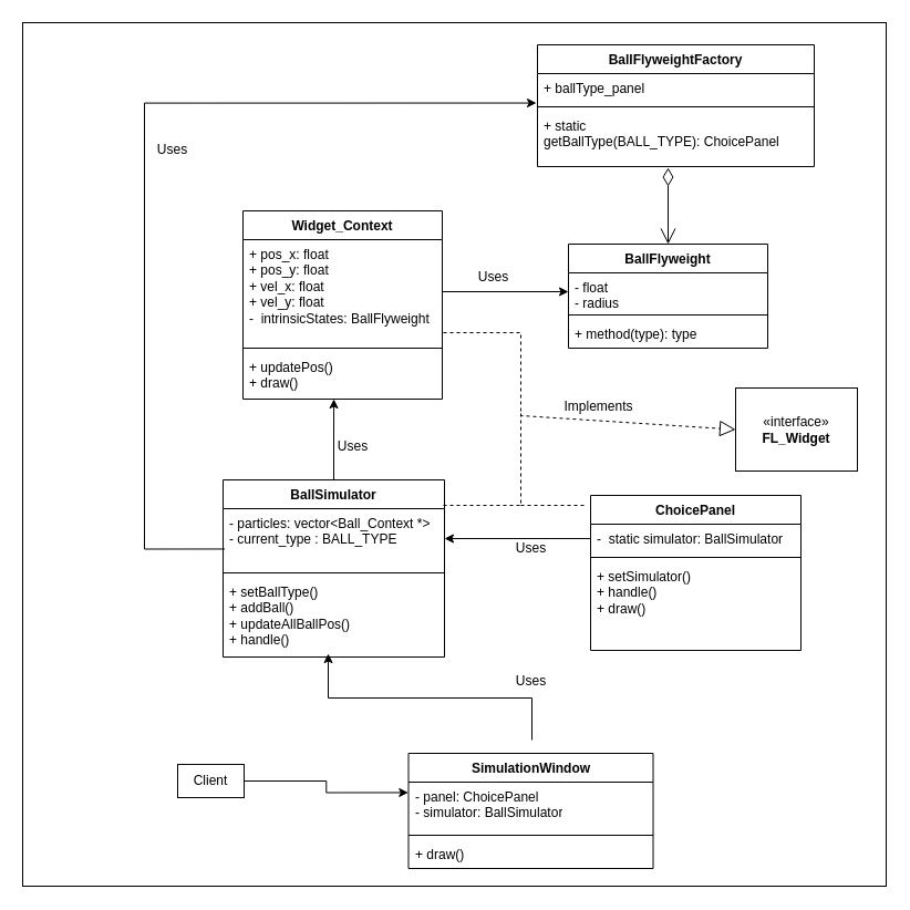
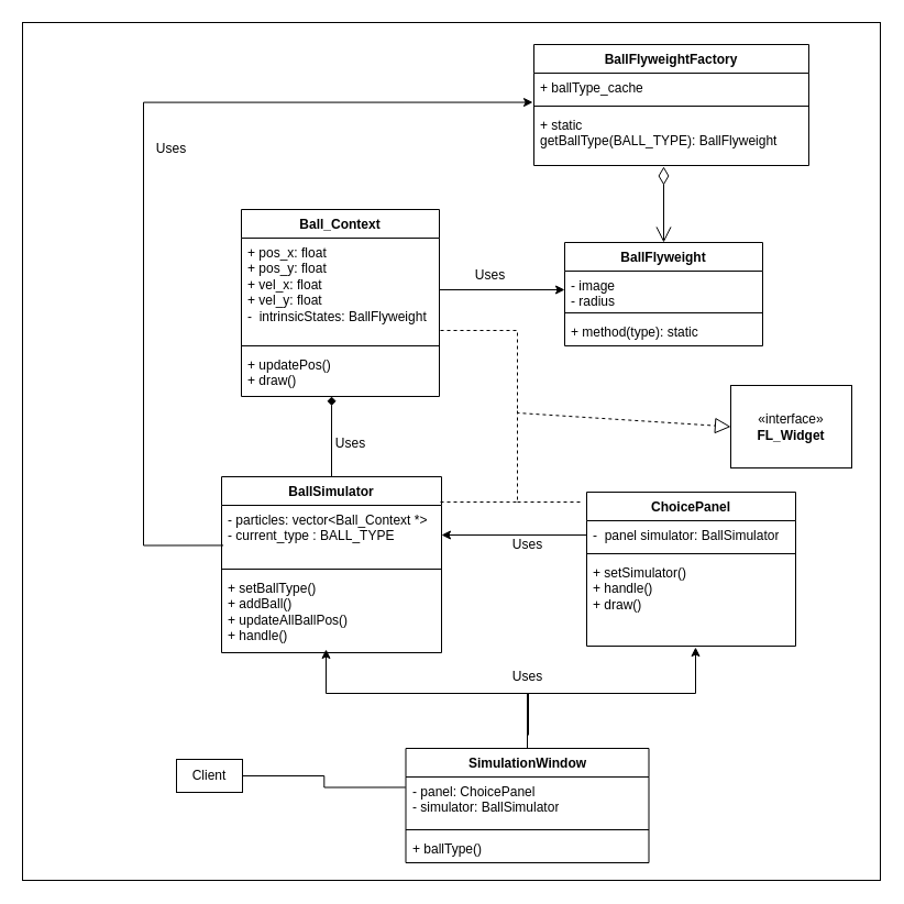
  <mxCell id="0" />
  <mxCell id="1" parent="0" />
  <mxCell id="2" value="" style="whiteSpace=wrap;html=1;aspect=fixed;" parent="1" vertex="1"><mxGeometry x="20" y="20" width="780" height="780" as="geometry" /></mxCell>
  <mxCell id="3" value="BallFlyweight" style="swimlane;fontStyle=1;align=center;verticalAlign=top;childLayout=stackLayout;horizontal=1;startSize=26;horizontalStack=0;resizeParent=1;resizeParentMax=0;resizeLast=0;collapsible=1;marginBottom=0;whiteSpace=wrap;html=1;" parent="1" vertex="1"><mxGeometry x="513" y="220" width="180" height="94" as="geometry" /></mxCell>
- <mxCell id="4" value="- float&lt;br&gt;- radius" style="text;strokeColor=none;fillColor=none;align=left;verticalAlign=top;spacingLeft=4;spacingRight=4;overflow=hidden;rotatable=0;points=[[0,0.5],[1,0.5]];portConstraint=eastwest;whiteSpace=wrap;html=1;" parent="3" vertex="1"><mxGeometry y="26" width="180" height="34" as="geometry" /></mxCell>
+ <mxCell id="4" value="- image&lt;br&gt;- radius" style="text;strokeColor=none;fillColor=none;align=left;verticalAlign=top;spacingLeft=4;spacingRight=4;overflow=hidden;rotatable=0;points=[[0,0.5],[1,0.5]];portConstraint=eastwest;whiteSpace=wrap;html=1;" parent="3" vertex="1"><mxGeometry y="26" width="180" height="34" as="geometry" /></mxCell>
  <mxCell id="5" value="" style="line;strokeWidth=1;fillColor=none;align=left;verticalAlign=middle;spacingTop=-1;spacingLeft=3;spacingRight=3;rotatable=0;labelPosition=right;points=[];portConstraint=eastwest;strokeColor=inherit;" parent="3" vertex="1"><mxGeometry y="60" width="180" height="8" as="geometry" /></mxCell>
- <mxCell id="6" value="+ method(type): type" style="text;strokeColor=none;fillColor=none;align=left;verticalAlign=top;spacingLeft=4;spacingRight=4;overflow=hidden;rotatable=0;points=[[0,0.5],[1,0.5]];portConstraint=eastwest;whiteSpace=wrap;html=1;" parent="3" vertex="1"><mxGeometry y="68" width="180" height="26" as="geometry" /></mxCell>
+ <mxCell id="6" value="+ method(type): static" style="text;strokeColor=none;fillColor=none;align=left;verticalAlign=top;spacingLeft=4;spacingRight=4;overflow=hidden;rotatable=0;points=[[0,0.5],[1,0.5]];portConstraint=eastwest;whiteSpace=wrap;html=1;" parent="3" vertex="1"><mxGeometry y="68" width="180" height="26" as="geometry" /></mxCell>
  <mxCell id="7" value="BallFlyweightFactory" style="swimlane;fontStyle=1;align=center;verticalAlign=top;childLayout=stackLayout;horizontal=1;startSize=26;horizontalStack=0;resizeParent=1;resizeParentMax=0;resizeLast=0;collapsible=1;marginBottom=0;whiteSpace=wrap;html=1;" parent="1" vertex="1"><mxGeometry x="485" y="40" width="250" height="110" as="geometry" /></mxCell>
- <mxCell id="8" value="+&amp;nbsp;ballType_panel" style="text;strokeColor=none;fillColor=none;align=left;verticalAlign=top;spacingLeft=4;spacingRight=4;overflow=hidden;rotatable=0;points=[[0,0.5],[1,0.5]];portConstraint=eastwest;whiteSpace=wrap;html=1;" parent="7" vertex="1"><mxGeometry y="26" width="250" height="26" as="geometry" /></mxCell>
+ <mxCell id="8" value="+&amp;nbsp;ballType_cache" style="text;strokeColor=none;fillColor=none;align=left;verticalAlign=top;spacingLeft=4;spacingRight=4;overflow=hidden;rotatable=0;points=[[0,0.5],[1,0.5]];portConstraint=eastwest;whiteSpace=wrap;html=1;" parent="7" vertex="1"><mxGeometry y="26" width="250" height="26" as="geometry" /></mxCell>
  <mxCell id="9" value="" style="line;strokeWidth=1;fillColor=none;align=left;verticalAlign=middle;spacingTop=-1;spacingLeft=3;spacingRight=3;rotatable=0;labelPosition=right;points=[];portConstraint=eastwest;strokeColor=inherit;" parent="7" vertex="1"><mxGeometry y="52" width="250" height="8" as="geometry" /></mxCell>
- <mxCell id="10" value="+ static getBallType(BALL_TYPE):&amp;nbsp;ChoicePanel" style="text;strokeColor=none;fillColor=none;align=left;verticalAlign=top;spacingLeft=4;spacingRight=4;overflow=hidden;rotatable=0;points=[[0,0.5],[1,0.5]];portConstraint=eastwest;whiteSpace=wrap;html=1;" parent="7" vertex="1"><mxGeometry y="60" width="250" height="50" as="geometry" /></mxCell>
+ <mxCell id="10" value="+ static getBallType(BALL_TYPE):&amp;nbsp;BallFlyweight" style="text;strokeColor=none;fillColor=none;align=left;verticalAlign=top;spacingLeft=4;spacingRight=4;overflow=hidden;rotatable=0;points=[[0,0.5],[1,0.5]];portConstraint=eastwest;whiteSpace=wrap;html=1;" parent="7" vertex="1"><mxGeometry y="60" width="250" height="50" as="geometry" /></mxCell>
  <mxCell id="11" value="" style="endArrow=open;html=1;endSize=12;startArrow=diamondThin;startSize=14;startFill=0;edgeStyle=orthogonalEdgeStyle;align=left;verticalAlign=bottom;rounded=0;entryX=0.5;entryY=0;entryDx=0;entryDy=0;exitX=0.472;exitY=1.02;exitDx=0;exitDy=0;exitPerimeter=0;" parent="1" source="10" target="3" edge="1"><mxGeometry x="-1" y="3" relative="1" as="geometry"><mxPoint x="608" y="160" as="sourcePoint" /><mxPoint x="608" y="210" as="targetPoint" /></mxGeometry></mxCell>
- <mxCell id="12" value="Widget_Context" style="swimlane;fontStyle=1;align=center;verticalAlign=top;childLayout=stackLayout;horizontal=1;startSize=26;horizontalStack=0;resizeParent=1;resizeParentMax=0;resizeLast=0;collapsible=1;marginBottom=0;whiteSpace=wrap;html=1;" parent="1" vertex="1"><mxGeometry x="219" y="190" width="180" height="170" as="geometry" /></mxCell>
+ <mxCell id="12" value="Ball_Context" style="swimlane;fontStyle=1;align=center;verticalAlign=top;childLayout=stackLayout;horizontal=1;startSize=26;horizontalStack=0;resizeParent=1;resizeParentMax=0;resizeLast=0;collapsible=1;marginBottom=0;whiteSpace=wrap;html=1;" parent="1" vertex="1"><mxGeometry x="219" y="190" width="180" height="170" as="geometry" /></mxCell>
  <mxCell id="13" value="+ pos_x: float&lt;br&gt;+ pos_y: float&lt;br&gt;+ vel_x: float&lt;br&gt;+ vel_y: float&lt;br&gt;-&amp;nbsp; intrinsicStates:&amp;nbsp;BallFlyweight" style="text;strokeColor=none;fillColor=none;align=left;verticalAlign=top;spacingLeft=4;spacingRight=4;overflow=hidden;rotatable=0;points=[[0,0.5],[1,0.5]];portConstraint=eastwest;whiteSpace=wrap;html=1;" parent="12" vertex="1"><mxGeometry y="26" width="180" height="94" as="geometry" /></mxCell>
  <mxCell id="14" value="" style="line;strokeWidth=1;fillColor=none;align=left;verticalAlign=middle;spacingTop=-1;spacingLeft=3;spacingRight=3;rotatable=0;labelPosition=right;points=[];portConstraint=eastwest;strokeColor=inherit;" parent="12" vertex="1"><mxGeometry y="120" width="180" height="8" as="geometry" /></mxCell>
  <mxCell id="15" value="+ updatePos&lt;span style=&quot;background-color: initial;&quot;&gt;()&lt;br&gt;+ draw()&lt;br&gt;&lt;/span&gt;" style="text;strokeColor=none;fillColor=none;align=left;verticalAlign=top;spacingLeft=4;spacingRight=4;overflow=hidden;rotatable=0;points=[[0,0.5],[1,0.5]];portConstraint=eastwest;whiteSpace=wrap;html=1;" parent="12" vertex="1"><mxGeometry y="128" width="180" height="42" as="geometry" /></mxCell>
  <mxCell id="16" style="edgeStyle=orthogonalEdgeStyle;rounded=0;orthogonalLoop=1;jettySize=auto;html=1;entryX=0;entryY=0.5;entryDx=0;entryDy=0;" parent="1" source="13" target="4" edge="1"><mxGeometry relative="1" as="geometry"><mxPoint x="490" y="290" as="targetPoint" /></mxGeometry></mxCell>
  <mxCell id="17" value="BallSimulator" style="swimlane;fontStyle=1;align=center;verticalAlign=top;childLayout=stackLayout;horizontal=1;startSize=26;horizontalStack=0;resizeParent=1;resizeParentMax=0;resizeLast=0;collapsible=1;marginBottom=0;whiteSpace=wrap;html=1;" parent="1" vertex="1"><mxGeometry x="201" y="433" width="200" height="160" as="geometry" /></mxCell>
  <mxCell id="18" value="- particles:&amp;nbsp;vector&amp;lt;Ball_Context *&amp;gt;&lt;br&gt;- current_type : BALL_TYPE" style="text;strokeColor=none;fillColor=none;align=left;verticalAlign=top;spacingLeft=4;spacingRight=4;overflow=hidden;rotatable=0;points=[[0,0.5],[1,0.5]];portConstraint=eastwest;whiteSpace=wrap;html=1;" parent="17" vertex="1"><mxGeometry y="26" width="200" height="54" as="geometry" /></mxCell>
  <mxCell id="19" value="" style="line;strokeWidth=1;fillColor=none;align=left;verticalAlign=middle;spacingTop=-1;spacingLeft=3;spacingRight=3;rotatable=0;labelPosition=right;points=[];portConstraint=eastwest;strokeColor=inherit;" parent="17" vertex="1"><mxGeometry y="80" width="200" height="8" as="geometry" /></mxCell>
  <mxCell id="20" value="+ setBallType&lt;span style=&quot;background-color: initial;&quot;&gt;()&lt;/span&gt;&lt;br&gt;+ addBall()&lt;br&gt;+ updateAllBallPos()&lt;br&gt;+ handle()&lt;br&gt;&lt;div&gt;&lt;br&gt;&lt;/div&gt;" style="text;strokeColor=none;fillColor=none;align=left;verticalAlign=top;spacingLeft=4;spacingRight=4;overflow=hidden;rotatable=0;points=[[0,0.5],[1,0.5]];portConstraint=eastwest;whiteSpace=wrap;html=1;" parent="17" vertex="1"><mxGeometry y="88" width="200" height="72" as="geometry" /></mxCell>
- <mxCell id="21" style="edgeStyle=orthogonalEdgeStyle;rounded=0;orthogonalLoop=1;jettySize=auto;html=1;entryX=0.456;entryY=1;entryDx=0;entryDy=0;entryPerimeter=0;" parent="1" source="17" target="15" edge="1"><mxGeometry relative="1" as="geometry" /></mxCell>
+ <mxCell id="21" style="edgeStyle=orthogonalEdgeStyle;rounded=0;orthogonalLoop=1;jettySize=auto;html=1;entryX=0.456;entryY=1;entryDx=0;entryDy=0;entryPerimeter=0;endArrow=diamond;" parent="1" source="17" target="15" edge="1"><mxGeometry relative="1" as="geometry" /></mxCell>
  <mxCell id="22" value="ChoicePanel" style="swimlane;fontStyle=1;align=center;verticalAlign=top;childLayout=stackLayout;horizontal=1;startSize=26;horizontalStack=0;resizeParent=1;resizeParentMax=0;resizeLast=0;collapsible=1;marginBottom=0;whiteSpace=wrap;html=1;" parent="1" vertex="1"><mxGeometry x="533" y="447" width="190" height="140" as="geometry" /></mxCell>
- <mxCell id="23" value="-&amp;nbsp; static simulator: BallSimulator" style="text;strokeColor=none;fillColor=none;align=left;verticalAlign=top;spacingLeft=4;spacingRight=4;overflow=hidden;rotatable=0;points=[[0,0.5],[1,0.5]];portConstraint=eastwest;whiteSpace=wrap;html=1;" parent="22" vertex="1"><mxGeometry y="26" width="190" height="26" as="geometry" /></mxCell>
+ <mxCell id="23" value="-&amp;nbsp; panel simulator: BallSimulator" style="text;strokeColor=none;fillColor=none;align=left;verticalAlign=top;spacingLeft=4;spacingRight=4;overflow=hidden;rotatable=0;points=[[0,0.5],[1,0.5]];portConstraint=eastwest;whiteSpace=wrap;html=1;" parent="22" vertex="1"><mxGeometry y="26" width="190" height="26" as="geometry" /></mxCell>
  <mxCell id="24" value="" style="line;strokeWidth=1;fillColor=none;align=left;verticalAlign=middle;spacingTop=-1;spacingLeft=3;spacingRight=3;rotatable=0;labelPosition=right;points=[];portConstraint=eastwest;strokeColor=inherit;" parent="22" vertex="1"><mxGeometry y="52" width="190" height="8" as="geometry" /></mxCell>
  <mxCell id="25" value="+&amp;nbsp;setSimulator()&lt;br&gt;+ handle()&lt;br&gt;+ draw()" style="text;strokeColor=none;fillColor=none;align=left;verticalAlign=top;spacingLeft=4;spacingRight=4;overflow=hidden;rotatable=0;points=[[0,0.5],[1,0.5]];portConstraint=eastwest;whiteSpace=wrap;html=1;" parent="22" vertex="1"><mxGeometry y="60" width="190" height="80" as="geometry" /></mxCell>
  <mxCell id="26" style="edgeStyle=orthogonalEdgeStyle;rounded=0;orthogonalLoop=1;jettySize=auto;html=1;entryX=1;entryY=0.5;entryDx=0;entryDy=0;" parent="1" source="23" target="18" edge="1"><mxGeometry relative="1" as="geometry" /></mxCell>
  <mxCell id="27" value="SimulationWindow" style="swimlane;fontStyle=1;align=center;verticalAlign=top;childLayout=stackLayout;horizontal=1;startSize=26;horizontalStack=0;resizeParent=1;resizeParentMax=0;resizeLast=0;collapsible=1;marginBottom=0;whiteSpace=wrap;html=1;" parent="1" vertex="1"><mxGeometry x="368.5" y="680" width="221" height="104" as="geometry" /></mxCell>
  <mxCell id="28" value="- panel: ChoicePanel&lt;br&gt;- simulator: BallSimulator" style="text;strokeColor=none;fillColor=none;align=left;verticalAlign=top;spacingLeft=4;spacingRight=4;overflow=hidden;rotatable=0;points=[[0,0.5],[1,0.5]];portConstraint=eastwest;whiteSpace=wrap;html=1;" parent="27" vertex="1"><mxGeometry y="26" width="221" height="44" as="geometry" /></mxCell>
  <mxCell id="29" value="" style="line;strokeWidth=1;fillColor=none;align=left;verticalAlign=middle;spacingTop=-1;spacingLeft=3;spacingRight=3;rotatable=0;labelPosition=right;points=[];portConstraint=eastwest;strokeColor=inherit;" parent="27" vertex="1"><mxGeometry y="70" width="221" height="8" as="geometry" /></mxCell>
- <mxCell id="30" value="+ draw()" style="text;strokeColor=none;fillColor=none;align=left;verticalAlign=top;spacingLeft=4;spacingRight=4;overflow=hidden;rotatable=0;points=[[0,0.5],[1,0.5]];portConstraint=eastwest;whiteSpace=wrap;html=1;" parent="27" vertex="1"><mxGeometry y="78" width="221" height="26" as="geometry" /></mxCell>
+ <mxCell id="30" value="+ ballType()" style="text;strokeColor=none;fillColor=none;align=left;verticalAlign=top;spacingLeft=4;spacingRight=4;overflow=hidden;rotatable=0;points=[[0,0.5],[1,0.5]];portConstraint=eastwest;whiteSpace=wrap;html=1;" parent="27" vertex="1"><mxGeometry y="78" width="221" height="26" as="geometry" /></mxCell>
  <mxCell id="31" style="edgeStyle=orthogonalEdgeStyle;rounded=0;orthogonalLoop=1;jettySize=auto;html=1;entryX=0.475;entryY=0.986;entryDx=0;entryDy=0;entryPerimeter=0;" parent="1" edge="1"><mxGeometry relative="1" as="geometry"><mxPoint x="480" y="668" as="sourcePoint" /><mxPoint x="296" y="589.992" as="targetPoint" /><Array as="points"><mxPoint x="480" y="630" /><mxPoint x="296" y="630" /></Array></mxGeometry></mxCell>
+ <mxCell id="32" style="edgeStyle=orthogonalEdgeStyle;rounded=0;orthogonalLoop=1;jettySize=auto;html=1;entryX=0.521;entryY=1.013;entryDx=0;entryDy=0;entryPerimeter=0;" parent="1" source="27" target="25" edge="1"><mxGeometry relative="1" as="geometry"><Array as="points"><mxPoint x="479" y="630" /><mxPoint x="632" y="630" /></Array></mxGeometry></mxCell>
  <mxCell id="33" value="«interface»&lt;br&gt;&lt;b&gt;FL_Widget&lt;/b&gt;" style="html=1;whiteSpace=wrap;" parent="1" vertex="1"><mxGeometry x="664" y="350" width="110" height="75" as="geometry" /></mxCell>
  <mxCell id="34" value="" style="endArrow=block;dashed=1;endFill=0;endSize=12;html=1;rounded=0;entryX=0;entryY=0.5;entryDx=0;entryDy=0;" parent="1" target="33" edge="1"><mxGeometry width="160" relative="1" as="geometry"><mxPoint x="400" y="300" as="sourcePoint" /><mxPoint x="513" y="374.5" as="targetPoint" /><Array as="points"><mxPoint x="470" y="300" /><mxPoint x="470" y="375" /></Array></mxGeometry></mxCell>
  <mxCell id="35" value="" style="endArrow=none;dashed=1;html=1;rounded=0;exitX=0.995;exitY=-0.056;exitDx=0;exitDy=0;exitPerimeter=0;" parent="1" source="18" edge="1"><mxGeometry width="50" height="50" relative="1" as="geometry"><mxPoint x="470" y="440" as="sourcePoint" /><mxPoint x="470" y="370" as="targetPoint" /><Array as="points"><mxPoint x="470" y="456" /></Array></mxGeometry></mxCell>
  <mxCell id="36" value="" style="endArrow=none;dashed=1;html=1;rounded=0;" parent="1" edge="1"><mxGeometry width="50" height="50" relative="1" as="geometry"><mxPoint x="470" y="456" as="sourcePoint" /><mxPoint x="530" y="456" as="targetPoint" /></mxGeometry></mxCell>
- <mxCell id="37" value="Implements" style="text;html=1;align=center;verticalAlign=middle;resizable=0;points=[];autosize=1;strokeColor=none;fillColor=none;" parent="1" vertex="1"><mxGeometry x="495" y="352" width="90" height="30" as="geometry" /></mxCell>
  <mxCell id="38" value="Uses" style="text;html=1;align=center;verticalAlign=middle;resizable=0;points=[];autosize=1;strokeColor=none;fillColor=none;" parent="1" vertex="1"><mxGeometry x="293" y="388" width="50" height="30" as="geometry" /></mxCell>
  <mxCell id="39" value="Uses" style="text;html=1;align=center;verticalAlign=middle;resizable=0;points=[];autosize=1;strokeColor=none;fillColor=none;" parent="1" vertex="1"><mxGeometry x="420" y="235" width="50" height="30" as="geometry" /></mxCell>
  <mxCell id="40" value="Uses" style="text;html=1;align=center;verticalAlign=middle;resizable=0;points=[];autosize=1;strokeColor=none;fillColor=none;" parent="1" vertex="1"><mxGeometry x="454" y="600" width="50" height="30" as="geometry" /></mxCell>
  <mxCell id="41" value="Uses" style="text;html=1;align=center;verticalAlign=middle;resizable=0;points=[];autosize=1;strokeColor=none;fillColor=none;" parent="1" vertex="1"><mxGeometry x="454" y="480" width="50" height="30" as="geometry" /></mxCell>
  <mxCell id="42" style="edgeStyle=orthogonalEdgeStyle;rounded=0;orthogonalLoop=1;jettySize=auto;html=1;entryX=-0.004;entryY=-0.149;entryDx=0;entryDy=0;entryPerimeter=0;exitX=0.008;exitY=0.675;exitDx=0;exitDy=0;exitPerimeter=0;" parent="1" source="18" target="10" edge="1"><mxGeometry relative="1" as="geometry"><mxPoint x="426.75" y="105.45" as="targetPoint" /><mxPoint x="141" y="496" as="sourcePoint" /><Array as="points"><mxPoint x="130" y="495" /><mxPoint x="130" y="93" /></Array></mxGeometry></mxCell>
  <mxCell id="43" value="Uses" style="text;html=1;align=center;verticalAlign=middle;resizable=0;points=[];autosize=1;strokeColor=none;fillColor=none;" parent="1" vertex="1"><mxGeometry x="130" y="120" width="50" height="30" as="geometry" /></mxCell>
  <mxCell id="44" value="Client" style="rounded=0;whiteSpace=wrap;html=1;" parent="1" vertex="1"><mxGeometry x="160" y="690" width="60" height="30" as="geometry" /></mxCell>
- <mxCell id="45" style="edgeStyle=orthogonalEdgeStyle;rounded=0;orthogonalLoop=1;jettySize=auto;html=1;entryX=-0.001;entryY=0.215;entryDx=0;entryDy=0;entryPerimeter=0;" parent="1" source="44" target="28" edge="1"><mxGeometry relative="1" as="geometry" /></mxCell>
+ <mxCell id="45" style="edgeStyle=orthogonalEdgeStyle;rounded=0;orthogonalLoop=1;jettySize=auto;html=1;entryX=-0.001;entryY=0.215;entryDx=0;entryDy=0;entryPerimeter=0;endArrow=none;" parent="1" source="44" target="28" edge="1"><mxGeometry relative="1" as="geometry" /></mxCell>
